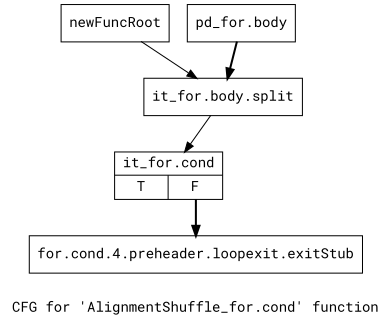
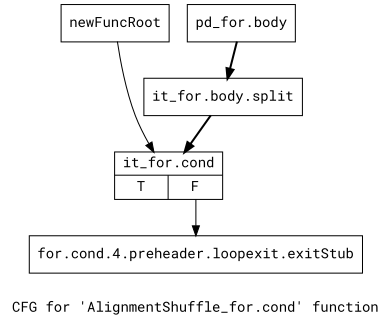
  digraph {
    fontname="Roboto Mono"
    label="CFG for 'AlignmentShuffle_for.cond' function"
    node [fontname="Roboto Mono" shape=record]
    edge [fontname="Roboto Mono" style=solid]
    n1 [label="{newFuncRoot}"]
    n2 [label="{it_for.cond|{<s0>T|<s1>F}}"]
    n3 [label="{for.cond.4.preheader.loopexit.exitStub}"]
    n4 [label="{pd_for.body}"]
    n5 [label="{it_for.body.split}"]
-   n1 -> n5
-   n2 -> n3 [style=bold tailport=s1]
+   n1 -> n2
+   n2 -> n3 [tailport=s1]
    n4 -> n5 [style=bold]
-   n5 -> n2
+   n5 -> n2 [style=bold]
  }
